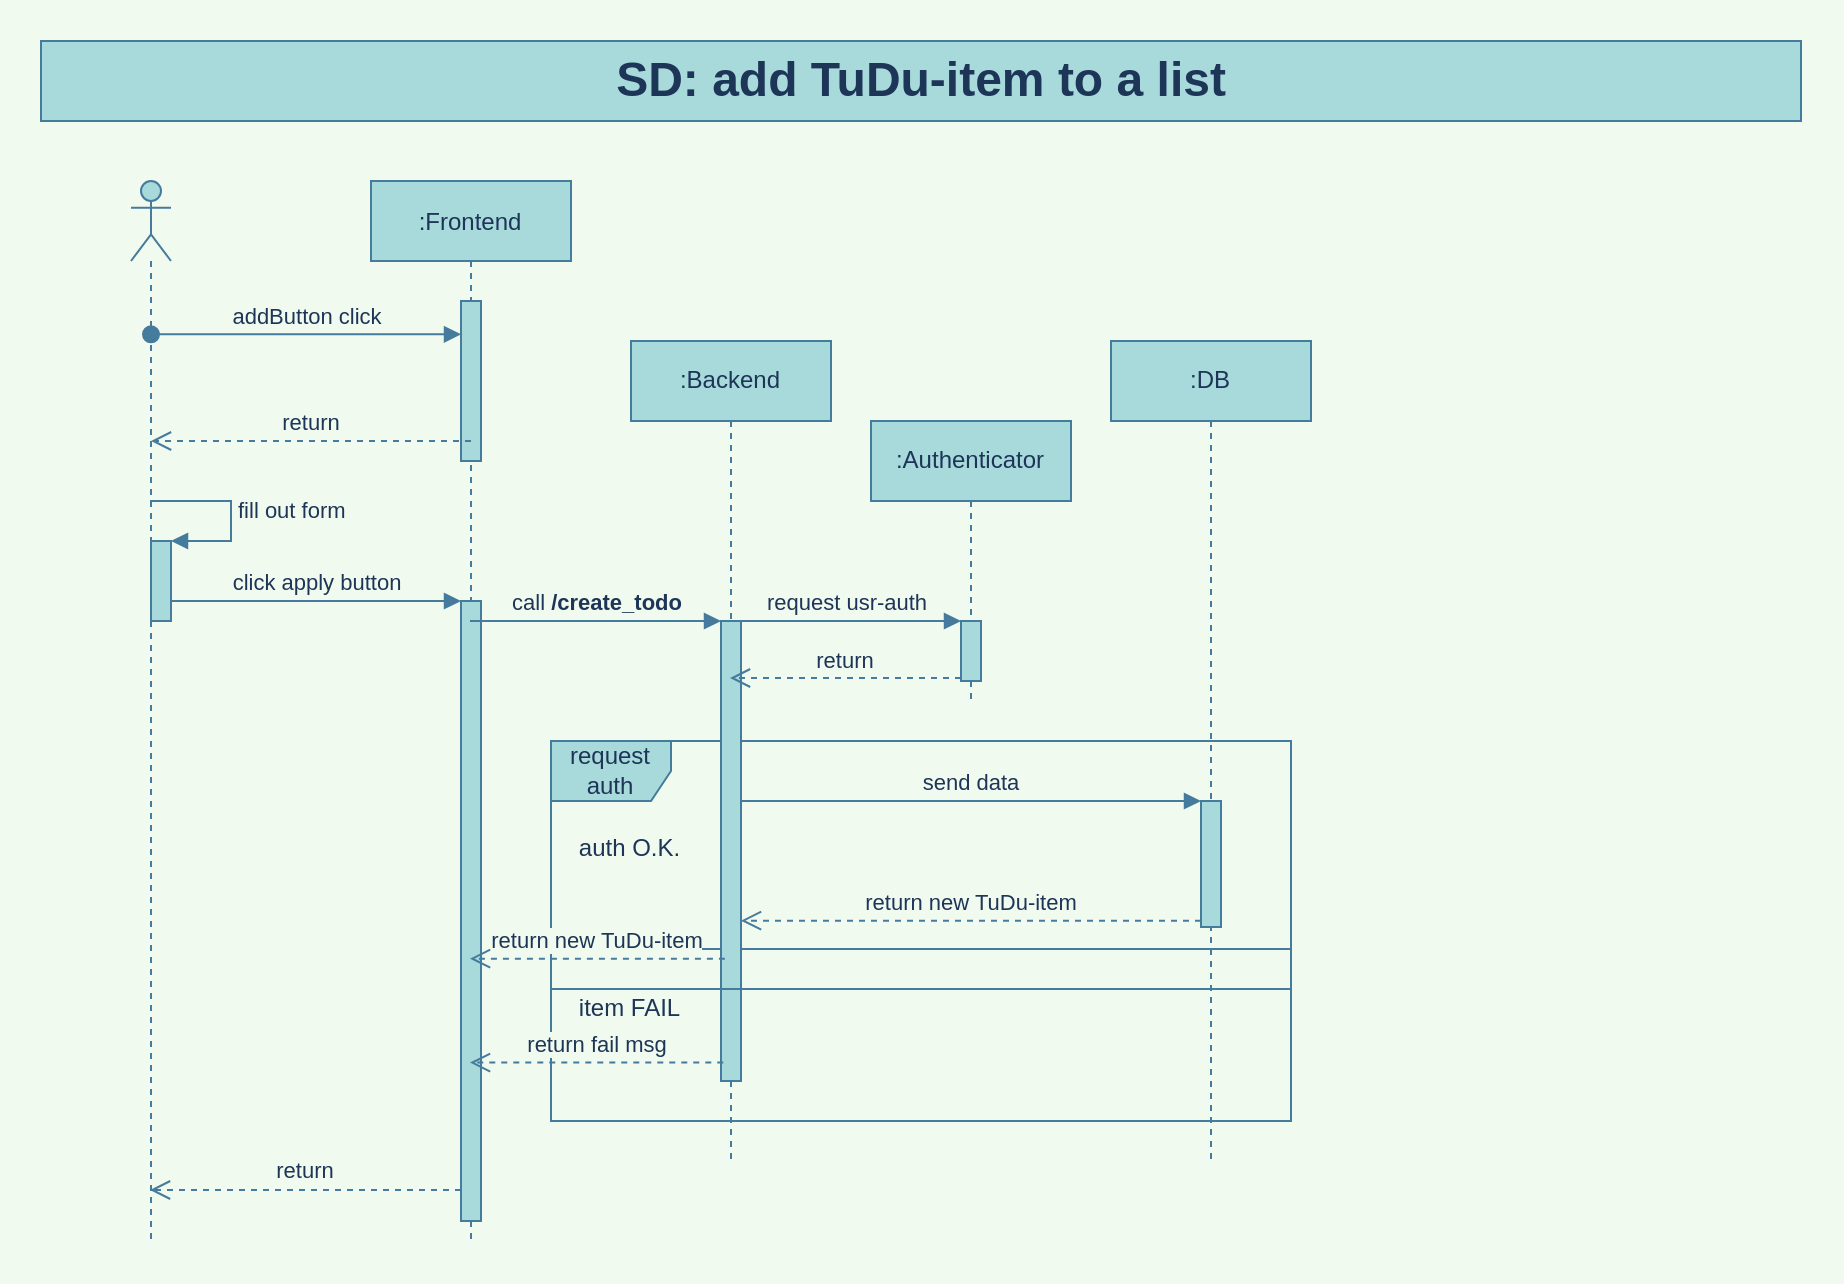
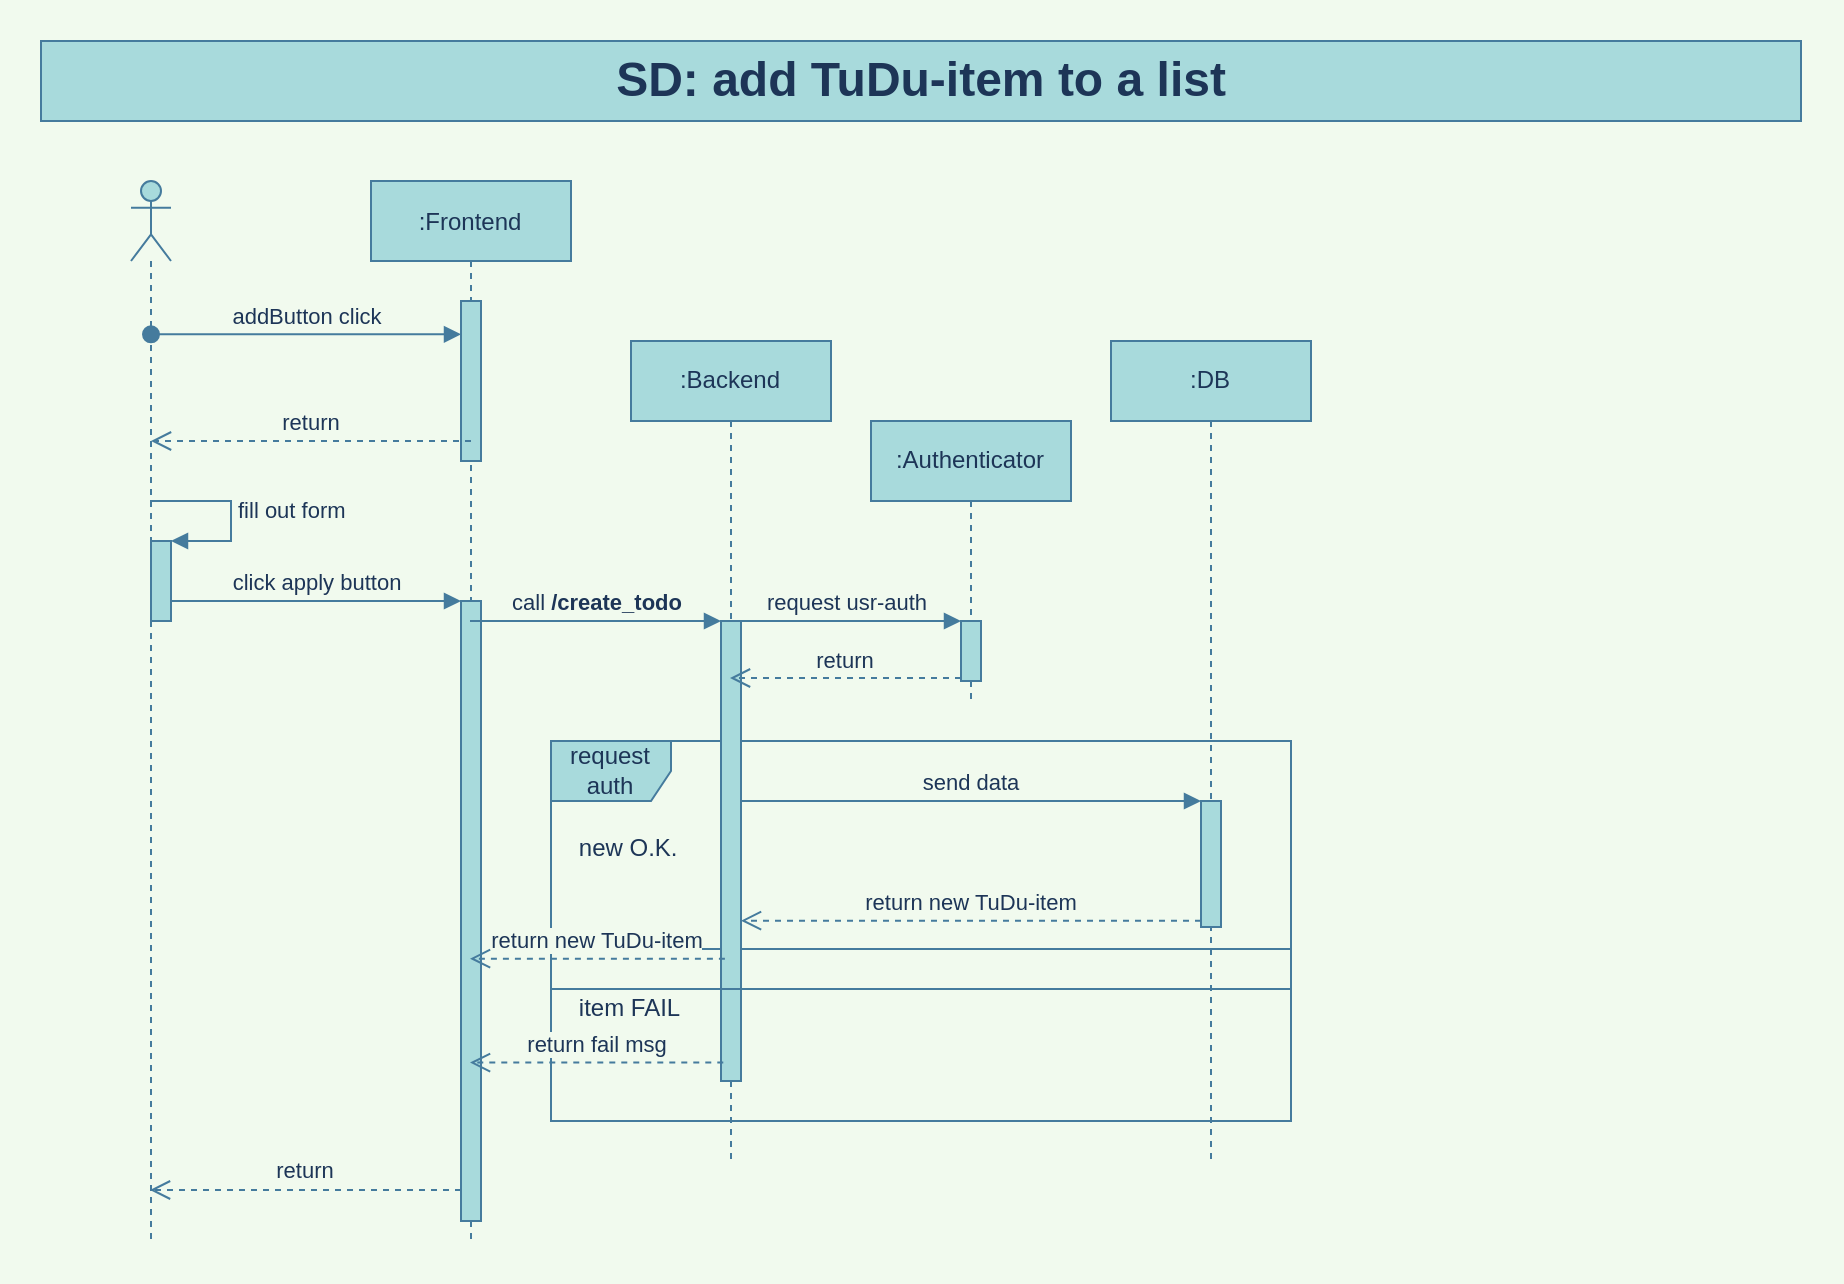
  <mxCell id="0" />
  <mxCell id="1" parent="0" />
  <mxCell id="2" value=":Frontend" style="shape=umlLifeline;perimeter=lifelinePerimeter;container=1;collapsible=0;recursiveResize=0;shadow=0;strokeWidth=1;fillColor=#A8DADC;strokeColor=#457B9D;fontColor=#1D3557;" parent="1" vertex="1"><mxGeometry x="185" y="90" width="100" height="530" as="geometry" /></mxCell>
  <mxCell id="3" value="" style="html=1;points=[];perimeter=orthogonalPerimeter;strokeColor=#457B9D;fillColor=#A8DADC;gradientDirection=west;fontColor=#1D3557;" vertex="1" parent="2"><mxGeometry x="45" y="60" width="10" height="80" as="geometry" /></mxCell>
  <mxCell id="4" value="" style="html=1;points=[];perimeter=orthogonalPerimeter;strokeColor=#457B9D;fillColor=#A8DADC;gradientDirection=west;fontColor=#1D3557;" vertex="1" parent="2"><mxGeometry x="45" y="210" width="10" height="310" as="geometry" /></mxCell>
  <mxCell id="5" value="SD: add TuDu-item to a list" style="text;strokeColor=#457B9D;fillColor=#A8DADC;html=1;fontSize=24;fontStyle=1;verticalAlign=middle;align=center;gradientDirection=west;fontColor=#1D3557;" vertex="1" parent="1"><mxGeometry x="20" y="20" width="880" height="40" as="geometry" /></mxCell>
  <mxCell id="6" value=":Backend" style="shape=umlLifeline;perimeter=lifelinePerimeter;whiteSpace=wrap;html=1;container=1;collapsible=0;recursiveResize=0;outlineConnect=0;strokeColor=#457B9D;fillColor=#A8DADC;gradientDirection=west;fontColor=#1D3557;" vertex="1" parent="1"><mxGeometry x="315" y="170" width="100" height="410" as="geometry" /></mxCell>
  <mxCell id="7" value="" style="group;fontColor=#1D3557;" vertex="1" connectable="0" parent="6"><mxGeometry x="-40" y="200" width="370" height="190" as="geometry" /></mxCell>
  <mxCell id="8" value="" style="group;fontColor=#1D3557;" vertex="1" connectable="0" parent="7"><mxGeometry width="370" height="190" as="geometry" /></mxCell>
  <mxCell id="9" value="request auth" style="shape=umlFrame;whiteSpace=wrap;html=1;strokeColor=#457B9D;fillColor=#A8DADC;gradientDirection=west;container=1;fontColor=#1D3557;" vertex="1" parent="8"><mxGeometry width="370" height="190" as="geometry" /></mxCell>
- <mxCell id="10" value="auth O.K." style="text;strokeColor=none;fillColor=none;align=left;verticalAlign=top;spacingLeft=4;spacingRight=4;overflow=hidden;rotatable=0;points=[[0,0.5],[1,0.5]];portConstraint=eastwest;fontColor=#1D3557;" vertex="1" parent="9"><mxGeometry x="8.409" y="40" width="69.375" height="26" as="geometry" /></mxCell>
+ <mxCell id="10" value="new O.K." style="text;strokeColor=none;fillColor=none;align=left;verticalAlign=top;spacingLeft=4;spacingRight=4;overflow=hidden;rotatable=0;points=[[0,0.5],[1,0.5]];portConstraint=eastwest;fontColor=#1D3557;" vertex="1" parent="9"><mxGeometry x="8.409" y="40" width="69.375" height="26" as="geometry" /></mxCell>
  <mxCell id="11" value="item FAIL" style="text;strokeColor=none;fillColor=none;align=left;verticalAlign=top;spacingLeft=4;spacingRight=4;overflow=hidden;rotatable=0;points=[[0,0.5],[1,0.5]];portConstraint=eastwest;fontColor=#1D3557;" vertex="1" parent="9"><mxGeometry x="8.409" y="120" width="80.938" height="26" as="geometry" /></mxCell>
  <mxCell id="12" value="" style="line;strokeWidth=1;fillColor=none;align=left;verticalAlign=middle;spacingTop=-1;spacingLeft=3;spacingRight=3;rotatable=0;labelPosition=right;points=[];portConstraint=eastwest;strokeColor=#457B9D;labelBackgroundColor=#F1FAEE;fontColor=#1D3557;" vertex="1" parent="8"><mxGeometry y="100" width="370" height="8" as="geometry" /></mxCell>
  <mxCell id="13" value="" style="endArrow=none;dashed=1;html=1;labelBackgroundColor=#F1FAEE;strokeColor=#457B9D;fontColor=#1D3557;rounded=0;" edge="1" parent="8" target="9"><mxGeometry width="50" height="50" relative="1" as="geometry"><mxPoint y="100" as="sourcePoint" /><mxPoint x="219.688" y="80" as="targetPoint" /></mxGeometry></mxCell>
  <mxCell id="14" value="" style="html=1;points=[];perimeter=orthogonalPerimeter;strokeColor=#457B9D;fillColor=#A8DADC;gradientDirection=west;fontColor=#1D3557;" vertex="1" parent="6"><mxGeometry x="45" y="140" width="10" height="230" as="geometry" /></mxCell>
  <mxCell id="15" value=":DB" style="shape=umlLifeline;perimeter=lifelinePerimeter;whiteSpace=wrap;html=1;container=1;collapsible=0;recursiveResize=0;outlineConnect=0;strokeColor=#457B9D;fillColor=#A8DADC;gradientDirection=west;fontColor=#1D3557;" vertex="1" parent="1"><mxGeometry x="555" y="170" width="100" height="410" as="geometry" /></mxCell>
  <mxCell id="16" value="" style="html=1;points=[];perimeter=orthogonalPerimeter;strokeColor=#457B9D;fillColor=#A8DADC;gradientDirection=west;fontColor=#1D3557;" vertex="1" parent="15"><mxGeometry x="45" y="230" width="10" height="63" as="geometry" /></mxCell>
  <mxCell id="17" value="" style="shape=umlLifeline;participant=umlActor;perimeter=lifelinePerimeter;whiteSpace=wrap;html=1;container=1;collapsible=0;recursiveResize=0;verticalAlign=top;spacingTop=36;outlineConnect=0;strokeColor=#457B9D;fillColor=#A8DADC;gradientDirection=west;fontColor=#1D3557;" vertex="1" parent="1"><mxGeometry x="65" y="90" width="20" height="530" as="geometry" /></mxCell>
  <mxCell id="18" value="" style="html=1;points=[];perimeter=orthogonalPerimeter;strokeColor=#457B9D;fillColor=#A8DADC;gradientDirection=west;fontColor=#1D3557;" vertex="1" parent="17"><mxGeometry x="10" y="180" width="10" height="40" as="geometry" /></mxCell>
  <mxCell id="19" value="fill out form" style="edgeStyle=orthogonalEdgeStyle;html=1;align=left;spacingLeft=2;endArrow=block;entryX=1;entryY=0;labelBackgroundColor=#F1FAEE;strokeColor=#457B9D;fontColor=#1D3557;rounded=0;" edge="1" target="18" parent="17" source="17"><mxGeometry relative="1" as="geometry"><mxPoint x="134.97" y="140" as="sourcePoint" /><Array as="points"><mxPoint x="50" y="160" /><mxPoint x="50" y="180" /></Array></mxGeometry></mxCell>
  <mxCell id="20" value="addButton click" style="html=1;verticalAlign=bottom;startArrow=oval;endArrow=block;startSize=8;labelBackgroundColor=#F1FAEE;strokeColor=#457B9D;fontColor=#1D3557;rounded=0;" edge="1" target="3" parent="1"><mxGeometry relative="1" as="geometry"><mxPoint x="75" y="166.64" as="sourcePoint" /><mxPoint x="231" y="167" as="targetPoint" /></mxGeometry></mxCell>
  <mxCell id="21" value="return" style="html=1;verticalAlign=bottom;endArrow=open;dashed=1;endSize=8;labelBackgroundColor=#F1FAEE;strokeColor=#457B9D;fontColor=#1D3557;rounded=0;" edge="1" parent="1"><mxGeometry relative="1" as="geometry"><mxPoint x="235" y="220" as="sourcePoint" /><mxPoint x="75" y="220" as="targetPoint" /></mxGeometry></mxCell>
  <mxCell id="22" value="click apply button" style="html=1;verticalAlign=bottom;endArrow=block;entryX=0;entryY=0;labelBackgroundColor=#F1FAEE;strokeColor=#457B9D;fontColor=#1D3557;rounded=0;" edge="1" target="4" parent="1" source="18"><mxGeometry relative="1" as="geometry"><mxPoint x="160" y="300" as="sourcePoint" /></mxGeometry></mxCell>
  <mxCell id="23" value="return" style="html=1;verticalAlign=bottom;endArrow=open;dashed=1;endSize=8;exitX=0;exitY=0.95;labelBackgroundColor=#F1FAEE;strokeColor=#457B9D;fontColor=#1D3557;rounded=0;" edge="1" source="4" parent="1" target="17"><mxGeometry relative="1" as="geometry"><mxPoint x="160" y="376" as="targetPoint" /></mxGeometry></mxCell>
  <mxCell id="24" value="call &lt;b&gt;/create_todo&lt;/b&gt;" style="html=1;verticalAlign=bottom;endArrow=block;entryX=0;entryY=0;labelBackgroundColor=#F1FAEE;strokeColor=#457B9D;fontColor=#1D3557;rounded=0;" edge="1" target="14" parent="1" source="2"><mxGeometry relative="1" as="geometry"><mxPoint x="285" y="310" as="sourcePoint" /></mxGeometry></mxCell>
  <mxCell id="25" value="return fail msg" style="html=1;verticalAlign=bottom;endArrow=open;dashed=1;endSize=8;exitX=0.114;exitY=0.96;exitDx=0;exitDy=0;exitPerimeter=0;labelBackgroundColor=#F1FAEE;strokeColor=#457B9D;fontColor=#1D3557;rounded=0;" edge="1" source="14" parent="1" target="2"><mxGeometry relative="1" as="geometry"><mxPoint x="285" y="386" as="targetPoint" /></mxGeometry></mxCell>
  <mxCell id="26" value=":Authenticator" style="shape=umlLifeline;perimeter=lifelinePerimeter;whiteSpace=wrap;html=1;container=1;collapsible=0;recursiveResize=0;outlineConnect=0;strokeColor=#457B9D;fillColor=#A8DADC;gradientDirection=west;fontColor=#1D3557;" vertex="1" parent="1"><mxGeometry x="435" y="210" width="100" height="140" as="geometry" /></mxCell>
  <mxCell id="27" value="" style="html=1;points=[];perimeter=orthogonalPerimeter;strokeColor=#457B9D;fillColor=#A8DADC;gradientDirection=west;fontColor=#1D3557;" vertex="1" parent="26"><mxGeometry x="45" y="100" width="10" height="30" as="geometry" /></mxCell>
  <mxCell id="28" value="request usr-auth" style="html=1;verticalAlign=bottom;endArrow=block;entryX=0;entryY=0;labelBackgroundColor=#F1FAEE;strokeColor=#457B9D;fontColor=#1D3557;rounded=0;" edge="1" target="27" parent="1" source="6"><mxGeometry relative="1" as="geometry"><mxPoint x="415" y="270" as="sourcePoint" /></mxGeometry></mxCell>
  <mxCell id="29" value="return" style="html=1;verticalAlign=bottom;endArrow=open;dashed=1;endSize=8;exitX=0;exitY=0.95;labelBackgroundColor=#F1FAEE;strokeColor=#457B9D;fontColor=#1D3557;rounded=0;" edge="1" source="27" parent="1" target="6"><mxGeometry relative="1" as="geometry"><mxPoint x="415" y="346" as="targetPoint" /></mxGeometry></mxCell>
  <mxCell id="30" value="return new TuDu-item" style="html=1;verticalAlign=bottom;endArrow=open;dashed=1;endSize=8;exitX=0.195;exitY=0.734;exitDx=0;exitDy=0;exitPerimeter=0;labelBackgroundColor=#F1FAEE;strokeColor=#457B9D;fontColor=#1D3557;rounded=0;" edge="1" parent="1" source="14" target="2"><mxGeometry relative="1" as="geometry"><mxPoint x="365" y="480" as="sourcePoint" /><mxPoint x="285" y="480" as="targetPoint" /></mxGeometry></mxCell>
  <mxCell id="31" value="" style="line;strokeWidth=1;fillColor=none;align=left;verticalAlign=middle;spacingTop=-1;spacingLeft=3;spacingRight=3;rotatable=0;labelPosition=right;points=[];portConstraint=eastwest;strokeColor=#457B9D;labelBackgroundColor=#F1FAEE;fontColor=#1D3557;" vertex="1" parent="1"><mxGeometry x="275" y="490" width="370" height="8" as="geometry" /></mxCell>
  <mxCell id="32" value="send data" style="html=1;verticalAlign=bottom;endArrow=block;entryX=0;entryY=0;labelBackgroundColor=#F1FAEE;strokeColor=#457B9D;fontColor=#1D3557;rounded=0;" edge="1" target="16" parent="1" source="14"><mxGeometry relative="1" as="geometry"><mxPoint x="352.784" y="383" as="sourcePoint" /></mxGeometry></mxCell>
  <mxCell id="33" value="return new TuDu-item" style="html=1;verticalAlign=bottom;endArrow=open;dashed=1;endSize=8;exitX=0;exitY=0.95;labelBackgroundColor=#F1FAEE;strokeColor=#457B9D;fontColor=#1D3557;rounded=0;" edge="1" source="16" parent="1" target="14"><mxGeometry relative="1" as="geometry"><mxPoint x="352.784" y="459" as="targetPoint" /></mxGeometry></mxCell>
